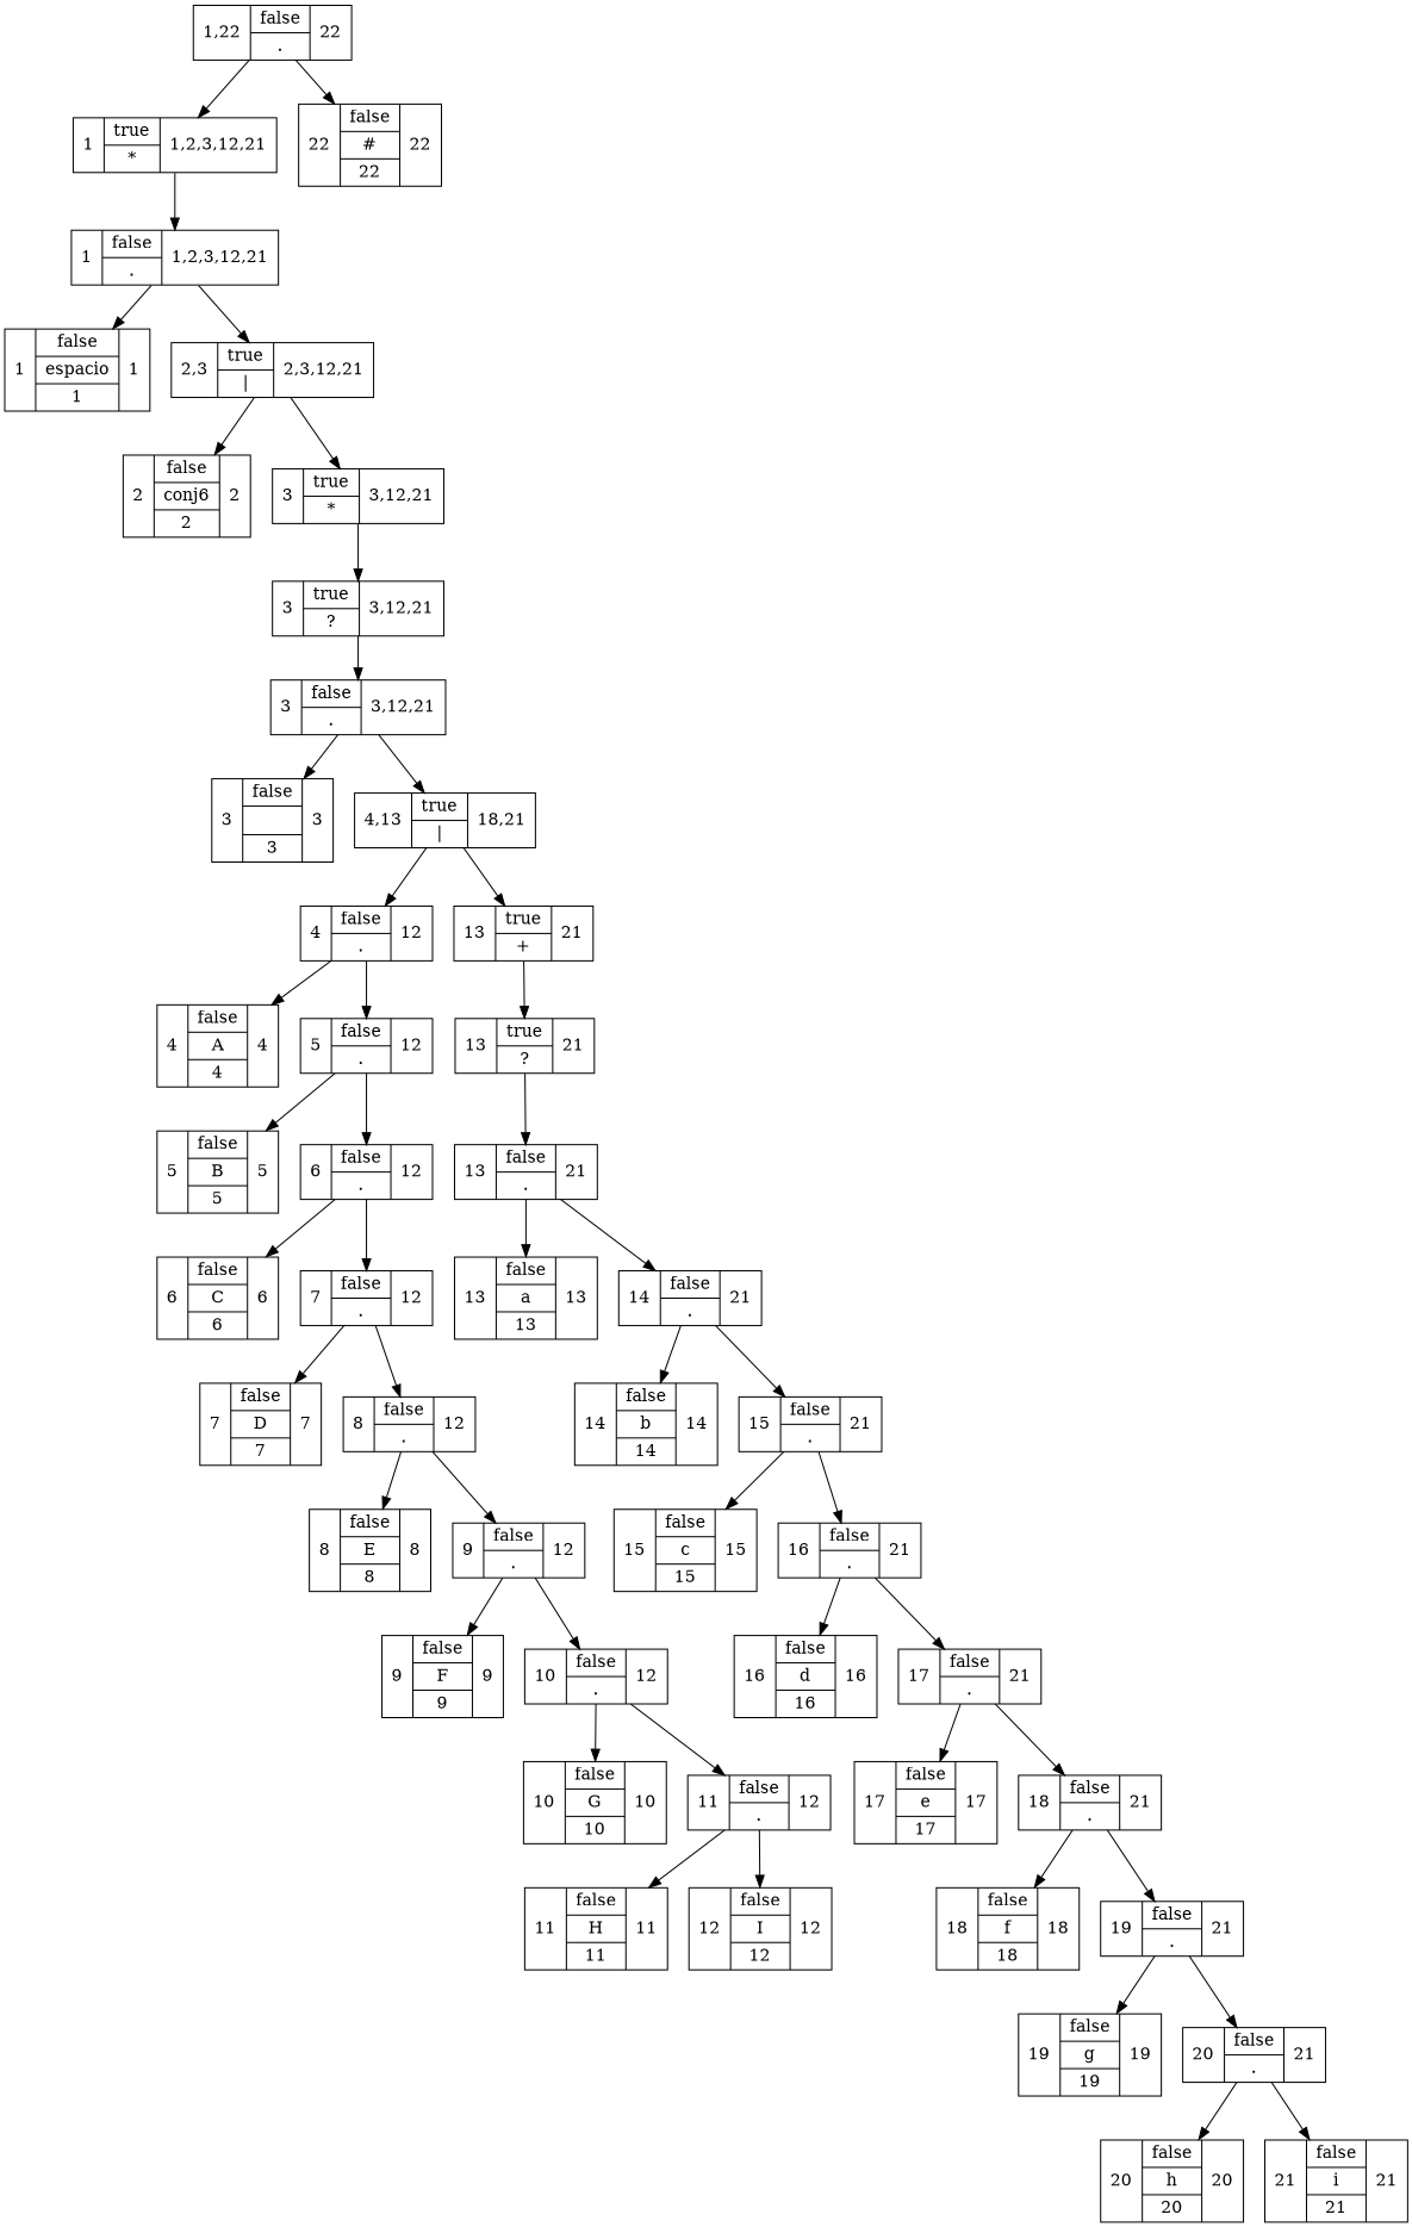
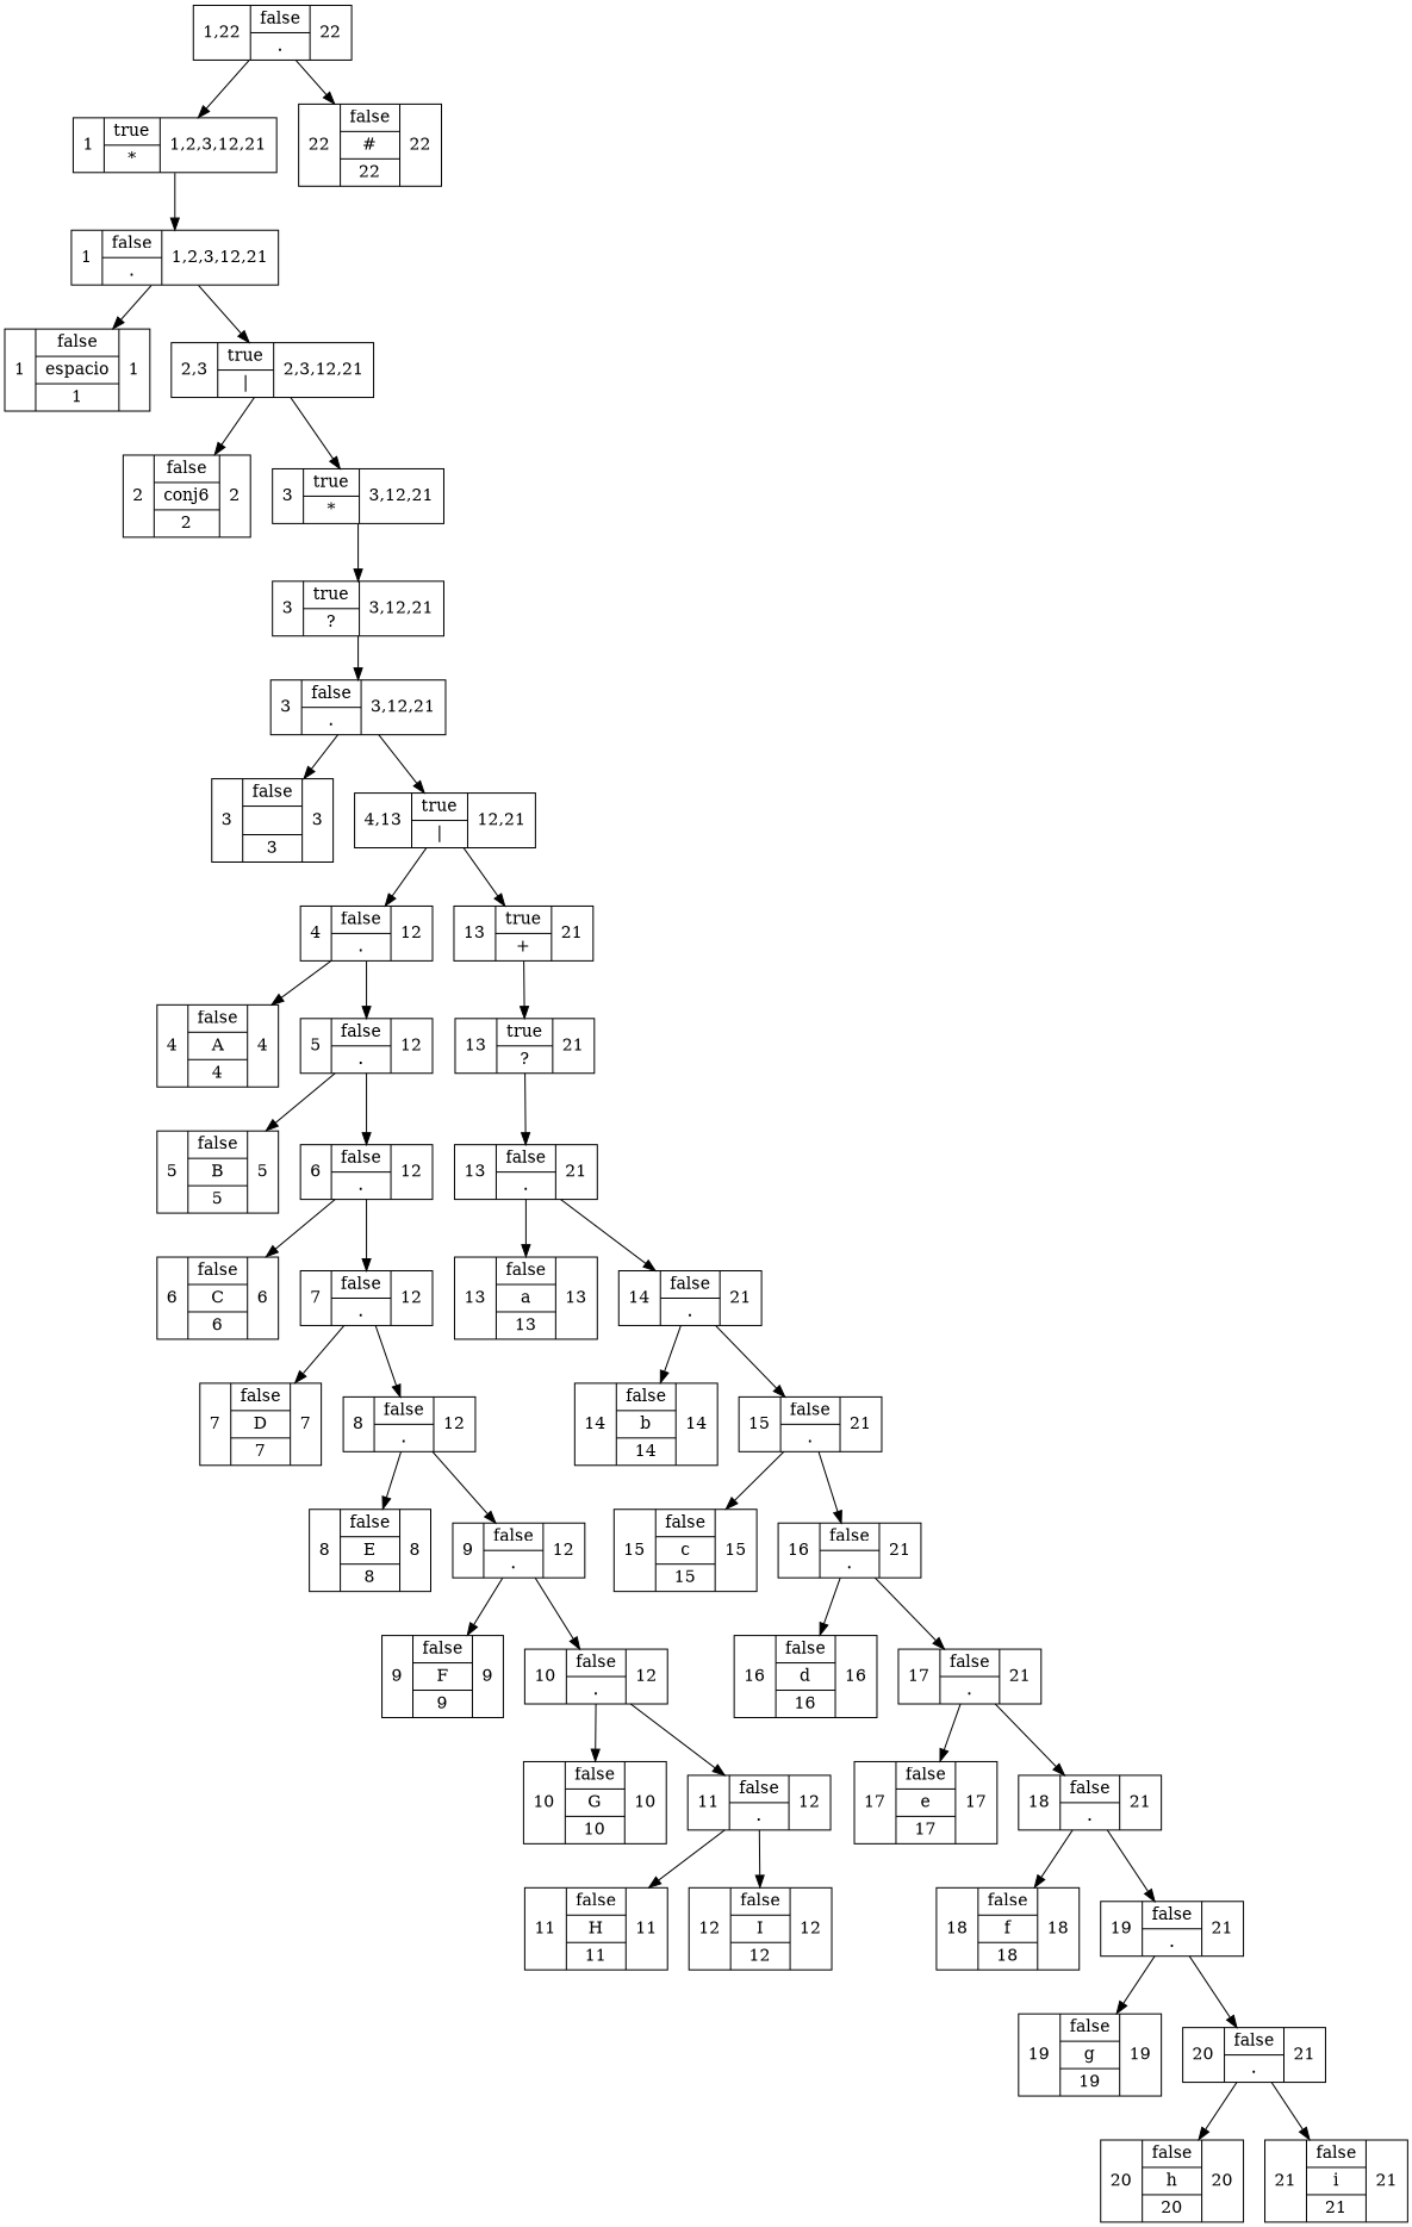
  digraph {
    node [shape=record]
    n1 [label="1,22|{false|\.}|22"]
    n2 [label="1|{true|\*}|1,2,3,12,21"]
    n3 [label="22|{false|#|22}|22"]
    n4 [label="1|{false|\.}|1,2,3,12,21"]
    n5 [label="1|{false|espacio|1}|1"]
    n6 [label="2,3|{true|\|}|2,3,12,21"]
    n7 [label="2|{false|{conj6}|2}|2"]
    n8 [label="3|{true|\*}|3,12,21"]
    n9 [label="3|{true|\?}|3,12,21"]
    n10 [label="3|{false|\.}|3,12,21"]
    n11 [label="3|{false|\n|3}|3"]
-   n12 [label="4,13|{true|\|}|18,21"]
+   n12 [label="4,13|{true|\|}|12,21"]
    n13 [label="4|{false|\.}|12"]
    n14 [label="13|{true|\+}|21"]
    n15 [label="4|{false|A|4}|4"]
    n16 [label="5|{false|\.}|12"]
    n17 [label="13|{true|\?}|21"]
    n18 [label="5|{false|B|5}|5"]
    n19 [label="6|{false|\.}|12"]
    n20 [label="6|{false|C|6}|6"]
    n21 [label="7|{false|\.}|12"]
    n22 [label="7|{false|D|7}|7"]
    n23 [label="8|{false|\.}|12"]
    n24 [label="8|{false|E|8}|8"]
    n25 [label="9|{false|\.}|12"]
    n26 [label="9|{false|F|9}|9"]
    n27 [label="10|{false|\.}|12"]
    n28 [label="10|{false|G|10}|10"]
    n29 [label="11|{false|\.}|12"]
    n30 [label="11|{false|H|11}|11"]
    n31 [label="12|{false|I|12}|12"]
    n32 [label="13|{false|\.}|21"]
    n33 [label="13|{false|a|13}|13"]
    n34 [label="14|{false|\.}|21"]
    n35 [label="14|{false|b|14}|14"]
    n36 [label="15|{false|\.}|21"]
    n37 [label="15|{false|c|15}|15"]
    n38 [label="16|{false|\.}|21"]
    n39 [label="16|{false|d|16}|16"]
    n40 [label="17|{false|\.}|21"]
    n41 [label="17|{false|e|17}|17"]
    n42 [label="18|{false|\.}|21"]
    n43 [label="18|{false|f|18}|18"]
    n44 [label="19|{false|\.}|21"]
    n45 [label="19|{false|g|19}|19"]
    n46 [label="20|{false|\.}|21"]
    n47 [label="20|{false|h|20}|20"]
    n48 [label="21|{false|i|21}|21"]
    n1 -> n2
    n1 -> n3
    n2 -> n4
    n4 -> n5
    n4 -> n6
    n6 -> n7
    n6 -> n8
    n8 -> n9
    n9 -> n10
    n10 -> n11
    n10 -> n12
    n12 -> n13
    n12 -> n14
    n13 -> n15
    n13 -> n16
    n14 -> n17
    n16 -> n18
    n16 -> n19
    n17 -> n32
    n19 -> n20
    n19 -> n21
    n21 -> n22
    n21 -> n23
    n23 -> n24
    n23 -> n25
    n25 -> n26
    n25 -> n27
    n27 -> n28
    n27 -> n29
    n29 -> n30
    n29 -> n31
    n32 -> n33
    n32 -> n34
    n34 -> n35
    n34 -> n36
    n36 -> n37
    n36 -> n38
    n38 -> n39
    n38 -> n40
    n40 -> n41
    n40 -> n42
    n42 -> n43
    n42 -> n44
    n44 -> n45
    n44 -> n46
    n46 -> n47
    n46 -> n48
  }
